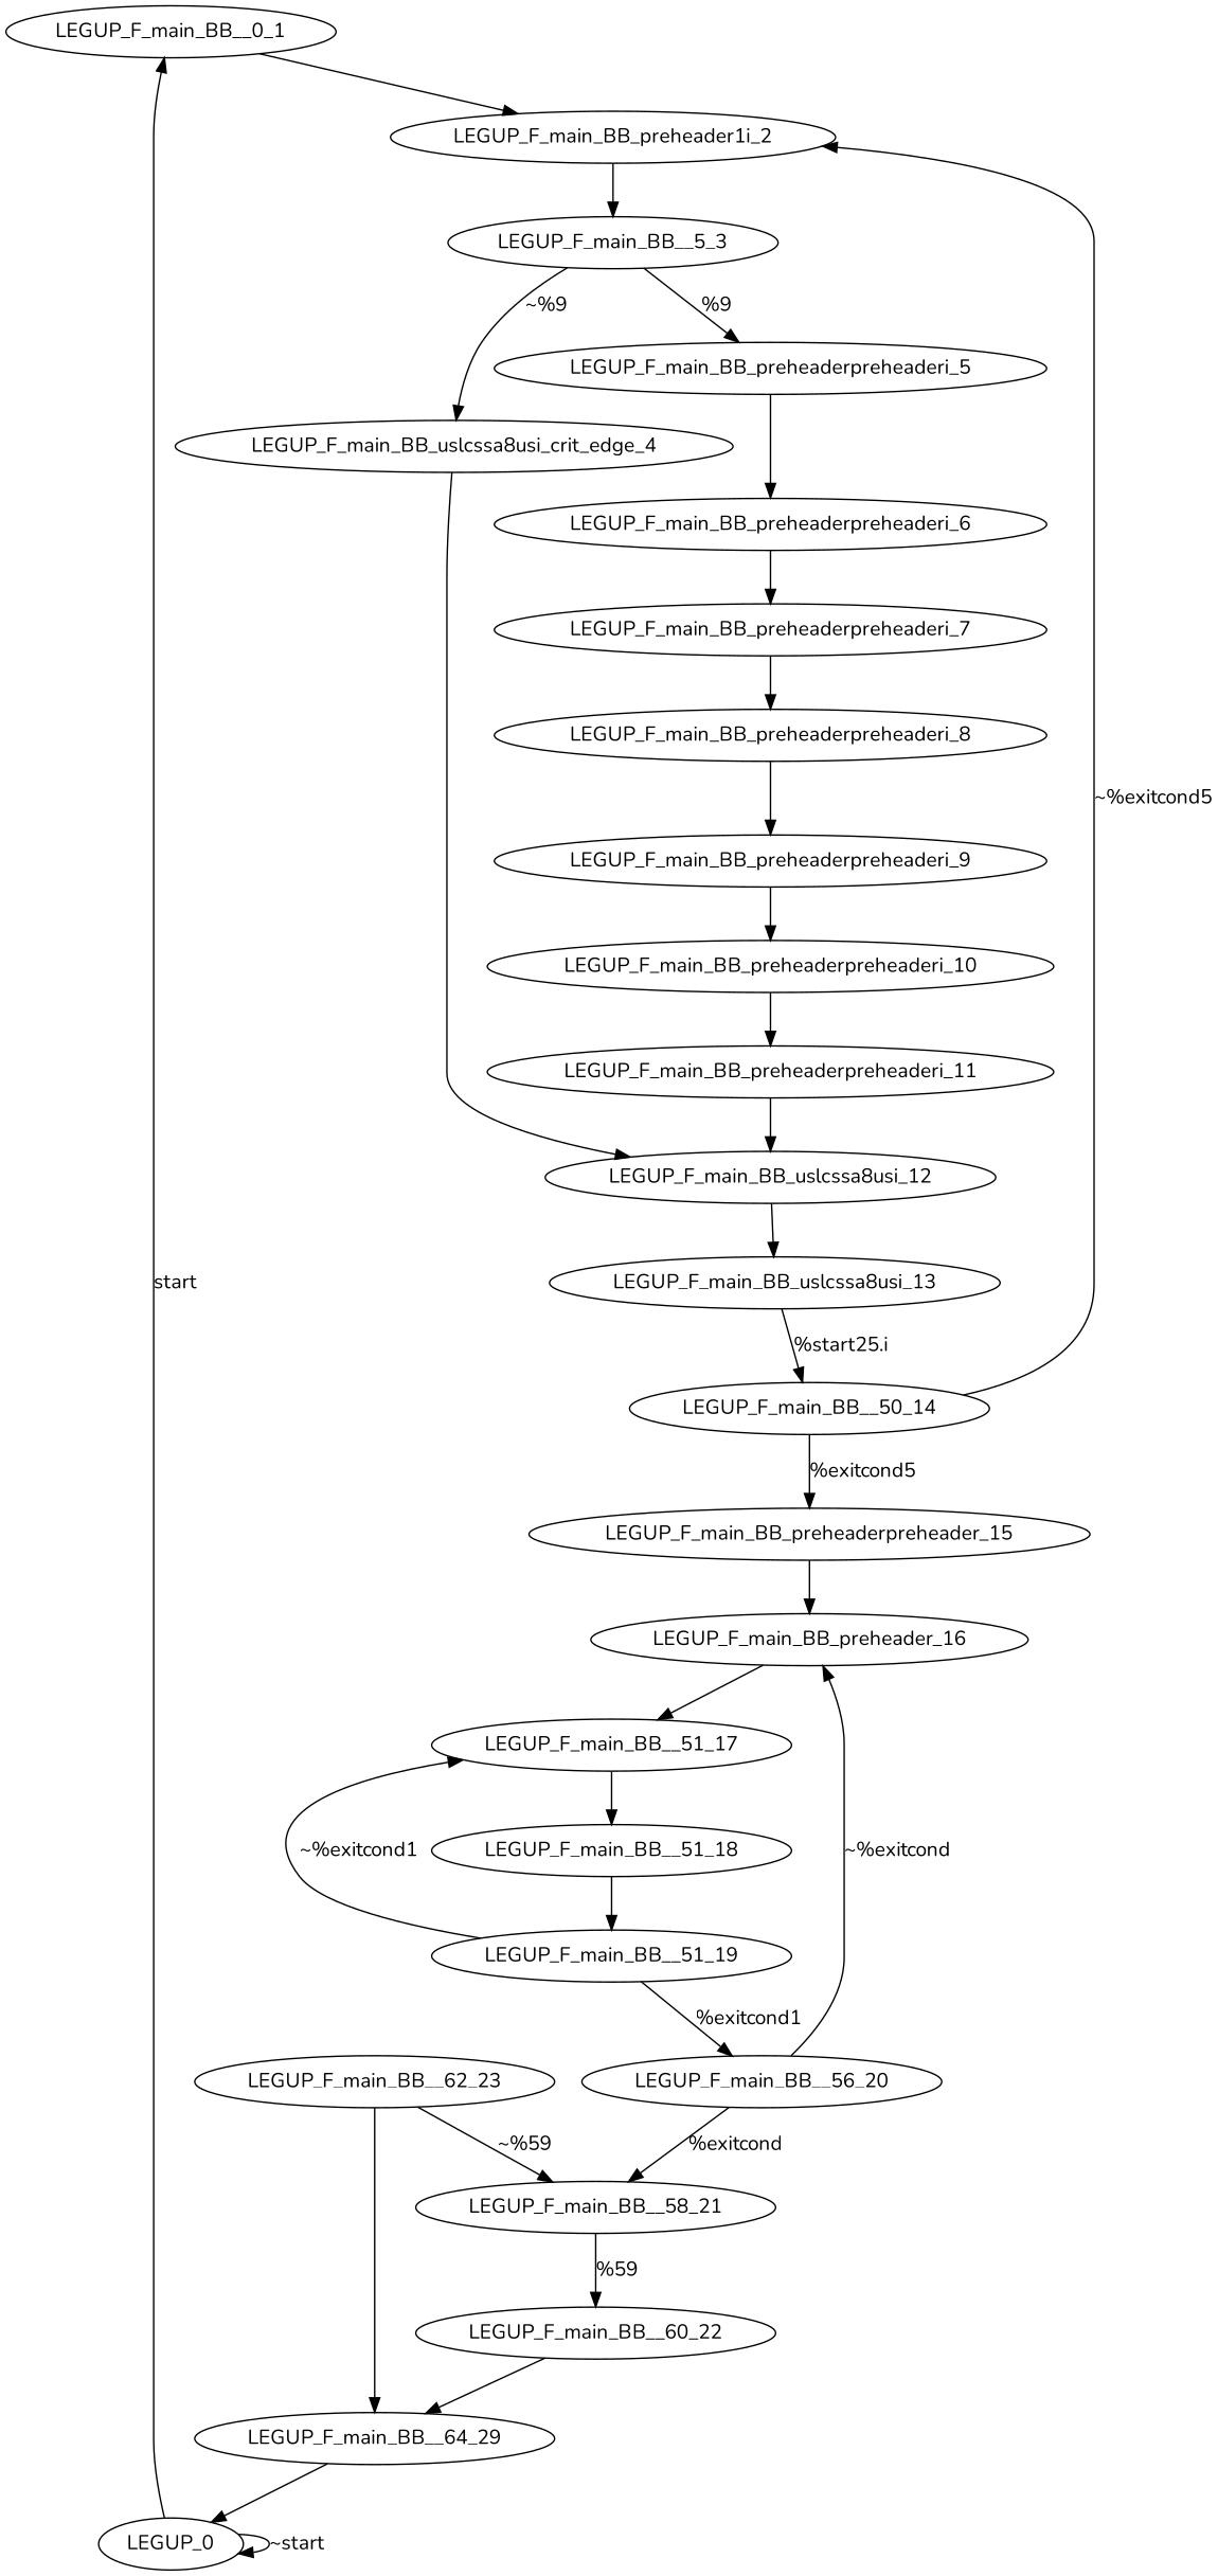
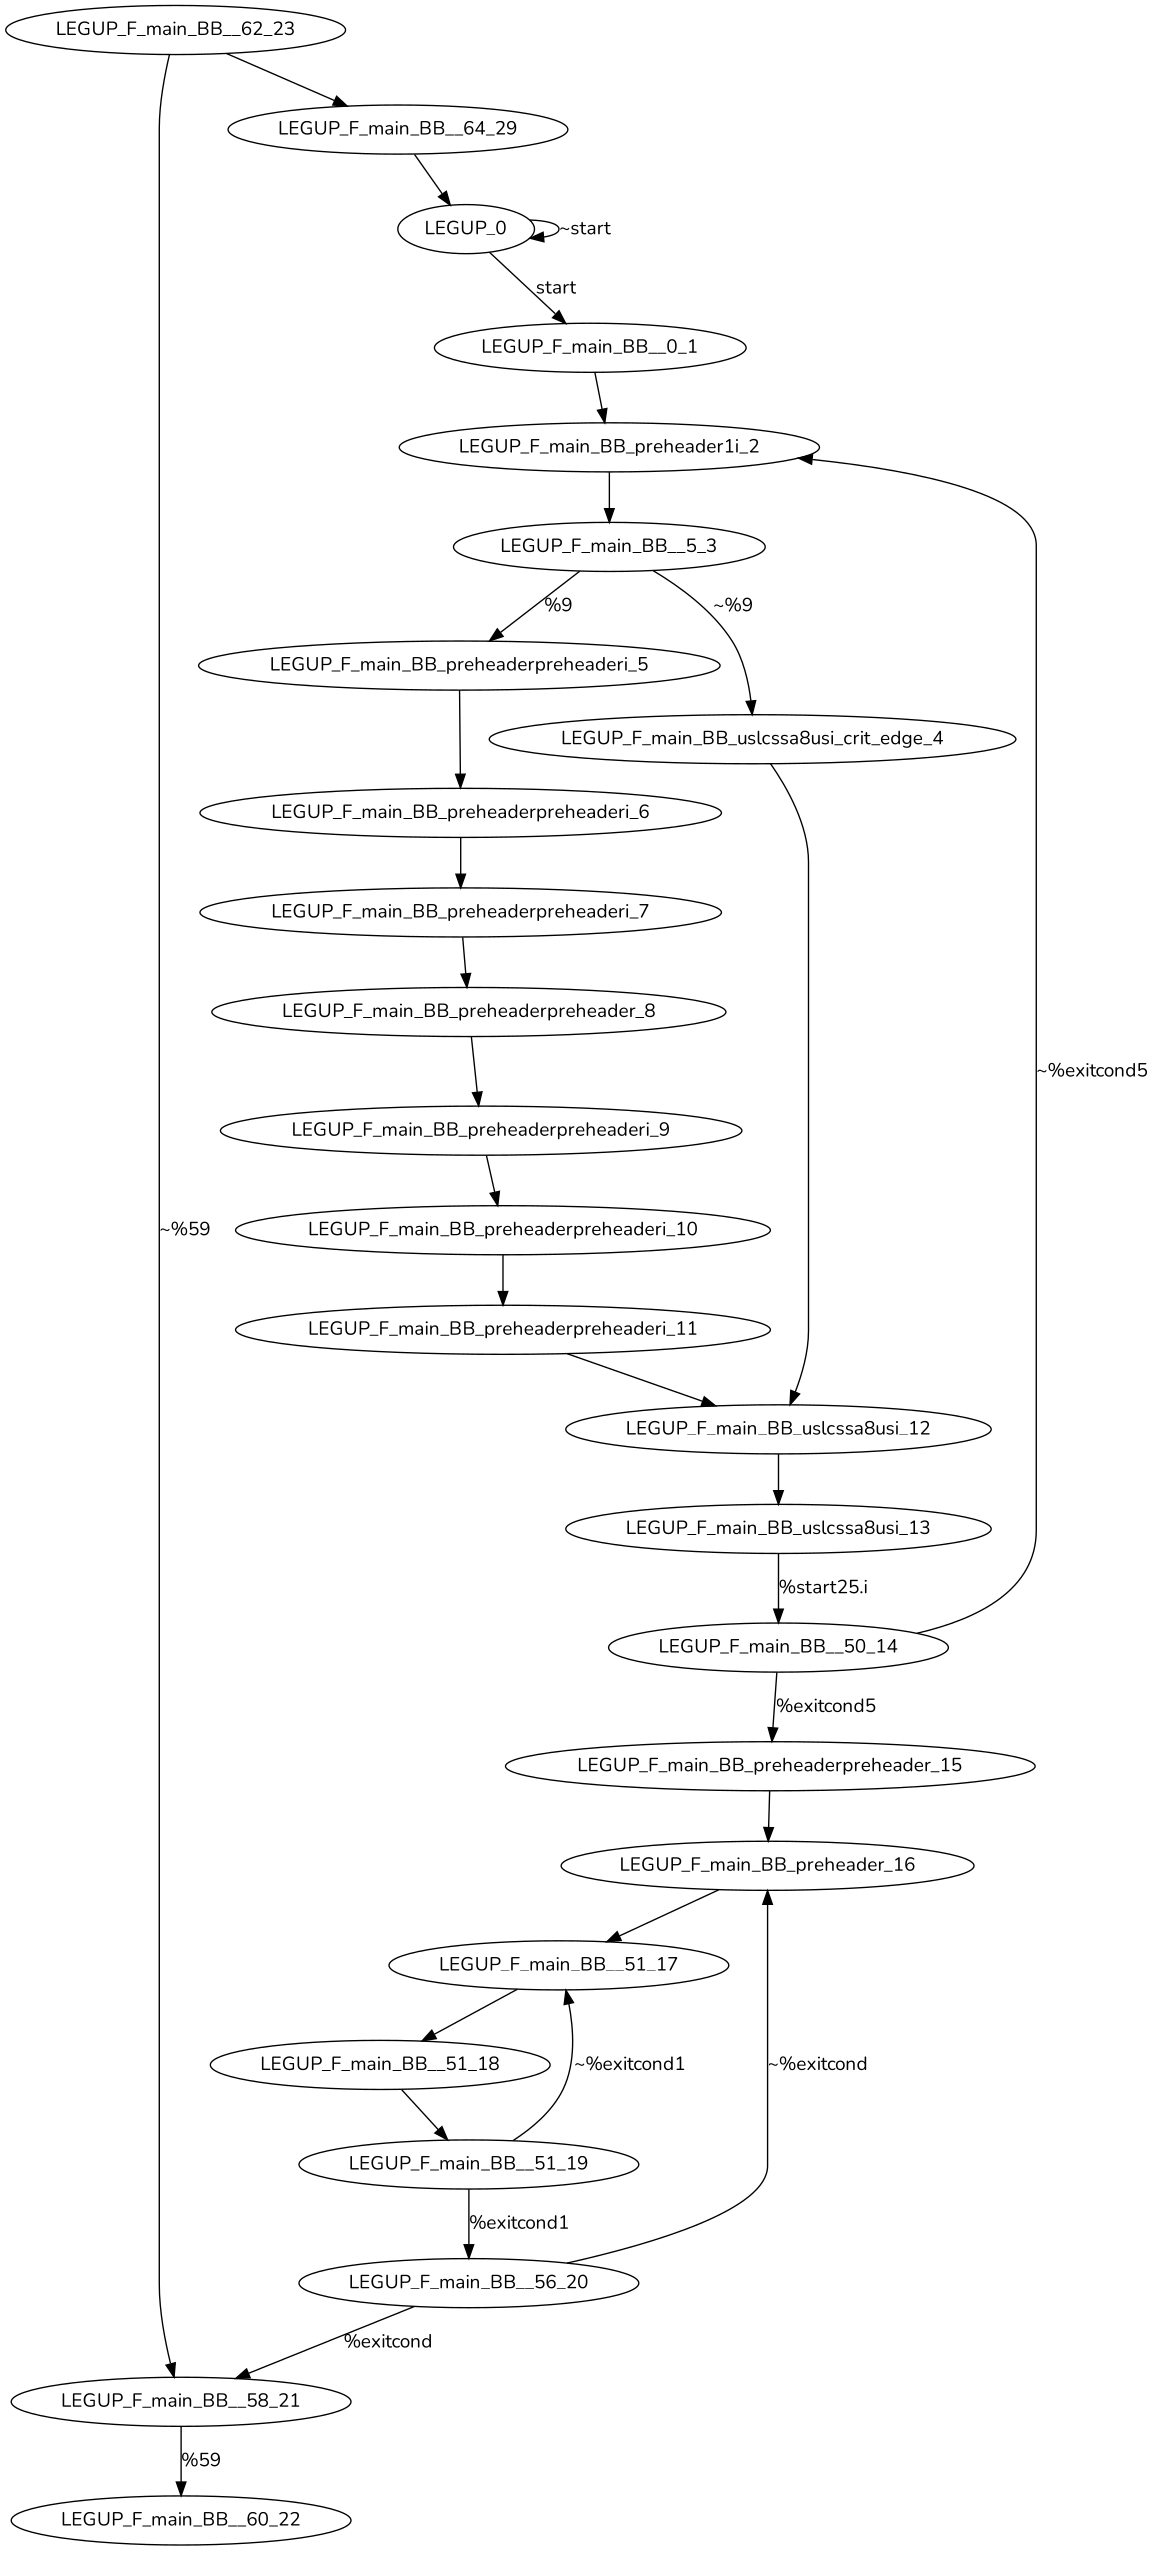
  digraph {
    fontname=Nunito
    node [fontname=Nunito]
    edge [fontname=Nunito]
    n1 [label=LEGUP_F_main_BB__0_1]
    n2 [label=LEGUP_F_main_BB_preheader1i_2]
    n3 [label=LEGUP_F_main_BB__5_3]
    n4 [label=LEGUP_0]
    n5 [label=LEGUP_F_main_BB_preheaderpreheaderi_5]
    n6 [label=LEGUP_F_main_BB_uslcssa8usi_crit_edge_4]
    n7 [label=LEGUP_F_main_BB_preheaderpreheaderi_6]
    n8 [label=LEGUP_F_main_BB_uslcssa8usi_12]
    n9 [label=LEGUP_F_main_BB_preheaderpreheaderi_7]
    n10 [label=LEGUP_F_main_BB_uslcssa8usi_13]
    n11 [label=LEGUP_F_main_BB__50_14]
-   n12 [label=LEGUP_F_main_BB_preheaderpreheaderi_8]
+   n12 [label=LEGUP_F_main_BB_preheaderpreheader_8]
    n13 [label=LEGUP_F_main_BB_preheaderpreheaderi_9]
    n14 [label=LEGUP_F_main_BB_preheaderpreheaderi_10]
    n15 [label=LEGUP_F_main_BB_preheaderpreheaderi_11]
    n16 [label=LEGUP_F_main_BB_preheaderpreheader_15]
    n17 [label=LEGUP_F_main_BB_preheader_16]
    n18 [label=LEGUP_F_main_BB__51_17]
    n19 [label=LEGUP_F_main_BB__51_18]
    n20 [label=LEGUP_F_main_BB__51_19]
    n21 [label=LEGUP_F_main_BB__56_20]
    n22 [label=LEGUP_F_main_BB__58_21]
    n23 [label=LEGUP_F_main_BB__60_22]
    n24 [label=LEGUP_F_main_BB__64_29]
    n25 [label=LEGUP_F_main_BB__62_23]
    n1 -> n2
    n2 -> n3
    n3 -> n5 [label="%9"]
    n3 -> n6 [label="~%9"]
    n4 -> n1 [label=start]
    n4 -> n4 [label="~start"]
    n5 -> n7
    n6 -> n8
    n7 -> n9
    n8 -> n10
    n9 -> n12
    n10 -> n11 [label="%start25.i"]
    n11 -> n2 [label="~%exitcond5"]
    n11 -> n16 [label="%exitcond5"]
    n12 -> n13
    n13 -> n14
    n14 -> n15
    n15 -> n8
    n16 -> n17
    n17 -> n18
    n18 -> n19
    n19 -> n20
    n20 -> n18 [label="~%exitcond1"]
    n20 -> n21 [label="%exitcond1"]
    n21 -> n17 [label="~%exitcond"]
    n21 -> n22 [label="%exitcond"]
    n22 -> n23 [label="%59"]
-   n23 -> n24
    n24 -> n4
    n25 -> n22 [label="~%59"]
    n25 -> n24
  }
